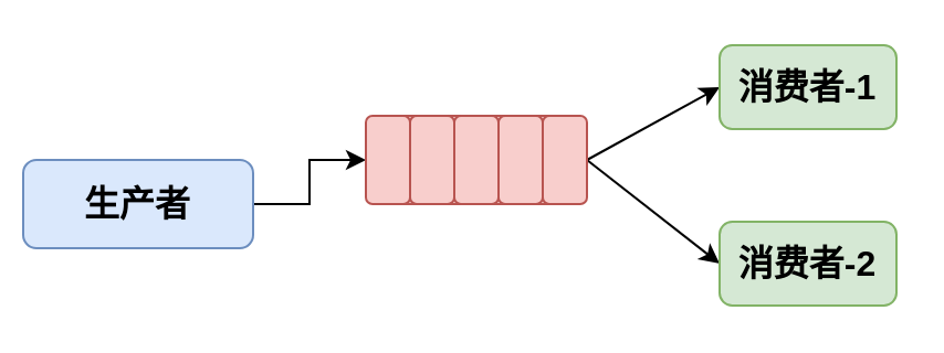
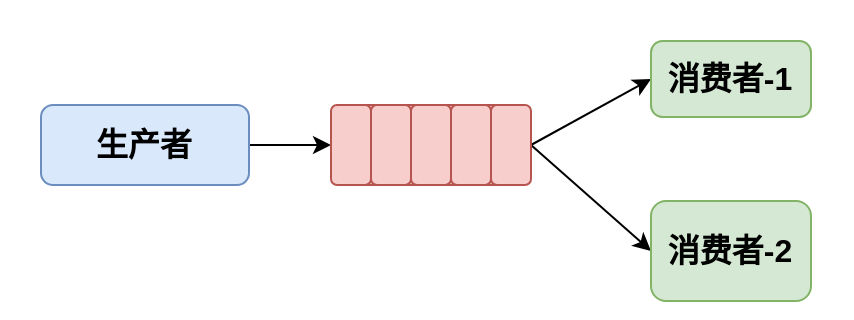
  <mxCell id="0" />
  <mxCell id="1" parent="0" />
  <mxCell id="2" value="" style="whiteSpace=wrap;html=1;rounded=1;fontSize=16;fontStyle=1;strokeColor=#b85450;fillColor=#f8cecc;" vertex="1" parent="1"><mxGeometry x="165" y="52" width="100" height="40" as="geometry" /></mxCell>
  <mxCell id="3" value="" style="edgeStyle=orthogonalEdgeStyle;rounded=0;orthogonalLoop=1;jettySize=auto;html=1;fontSize=16;" edge="1" parent="1" source="4" target="5"><mxGeometry relative="1" as="geometry"><mxPoint x="189" y="72" as="targetPoint" /></mxGeometry></mxCell>
- <mxCell id="4" value="生产者" style="rounded=1;whiteSpace=wrap;html=1;fontSize=16;fillColor=#dae8fc;strokeColor=#6c8ebf;fontStyle=1" vertex="1" parent="1"><mxGeometry x="10" y="72" width="104" height="40" as="geometry" /></mxCell>
+ <mxCell id="4" value="生产者" style="rounded=1;whiteSpace=wrap;html=1;fontSize=16;fillColor=#dae8fc;strokeColor=#6c8ebf;fontStyle=1" vertex="1" parent="1"><mxGeometry x="20" y="52" width="104" height="40" as="geometry" /></mxCell>
  <mxCell id="5" value="" style="whiteSpace=wrap;html=1;rounded=1;fontSize=16;fontStyle=1;strokeColor=#b85450;fillColor=#f8cecc;" vertex="1" parent="1"><mxGeometry x="165" y="52" width="20" height="40" as="geometry" /></mxCell>
  <mxCell id="6" value="" style="whiteSpace=wrap;html=1;rounded=1;fontSize=16;fontStyle=1;strokeColor=#b85450;fillColor=#f8cecc;" vertex="1" parent="1"><mxGeometry x="185" y="52" width="20" height="40" as="geometry" /></mxCell>
  <mxCell id="7" value="" style="whiteSpace=wrap;html=1;rounded=1;fontSize=16;fontStyle=1;strokeColor=#b85450;fillColor=#f8cecc;" vertex="1" parent="1"><mxGeometry x="205" y="52" width="20" height="40" as="geometry" /></mxCell>
  <mxCell id="8" value="" style="whiteSpace=wrap;html=1;rounded=1;fontSize=16;fontStyle=1;strokeColor=#b85450;fillColor=#f8cecc;" vertex="1" parent="1"><mxGeometry x="225" y="52" width="20" height="40" as="geometry" /></mxCell>
  <mxCell id="9" value="" style="rounded=0;orthogonalLoop=1;jettySize=auto;html=1;fontSize=16;entryX=0;entryY=0.5;entryDx=0;entryDy=0;exitX=1;exitY=0.5;exitDx=0;exitDy=0;" edge="1" parent="1" source="11" target="12"><mxGeometry relative="1" as="geometry" /></mxCell>
  <mxCell id="10" style="edgeStyle=none;rounded=0;orthogonalLoop=1;jettySize=auto;html=1;exitX=1;exitY=0.5;exitDx=0;exitDy=0;entryX=0;entryY=0.5;entryDx=0;entryDy=0;fontSize=16;" edge="1" parent="1" source="11" target="13"><mxGeometry relative="1" as="geometry" /></mxCell>
  <mxCell id="11" value="" style="whiteSpace=wrap;html=1;rounded=1;fontSize=16;fontStyle=1;strokeColor=#b85450;fillColor=#f8cecc;" vertex="1" parent="1"><mxGeometry x="245" y="52" width="20" height="40" as="geometry" /></mxCell>
  <mxCell id="12" value="消费者-1" style="whiteSpace=wrap;html=1;rounded=1;fontSize=16;fontStyle=1;strokeColor=#82b366;fillColor=#d5e8d4;" vertex="1" parent="1"><mxGeometry x="325" y="20" width="80" height="38" as="geometry" /></mxCell>
- <mxCell id="13" value="消费者-2" style="whiteSpace=wrap;html=1;rounded=1;fontSize=16;fontStyle=1;strokeColor=#82b366;fillColor=#d5e8d4;" vertex="1" parent="1"><mxGeometry x="325" y="100" width="80" height="38" as="geometry" /></mxCell>
+ <mxCell id="13" value="消费者-2" style="whiteSpace=wrap;html=1;rounded=1;fontSize=16;fontStyle=1;strokeColor=#82b366;fillColor=#d5e8d4;" vertex="1" parent="1"><mxGeometry x="325" y="100" width="80" height="50" as="geometry" /></mxCell>
